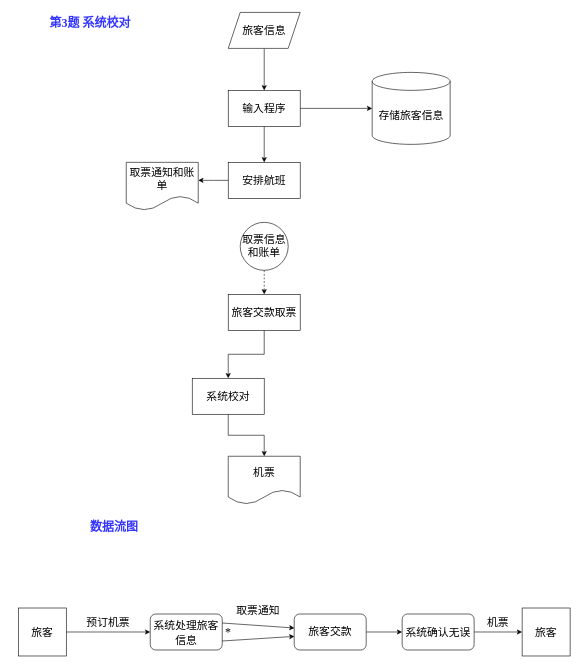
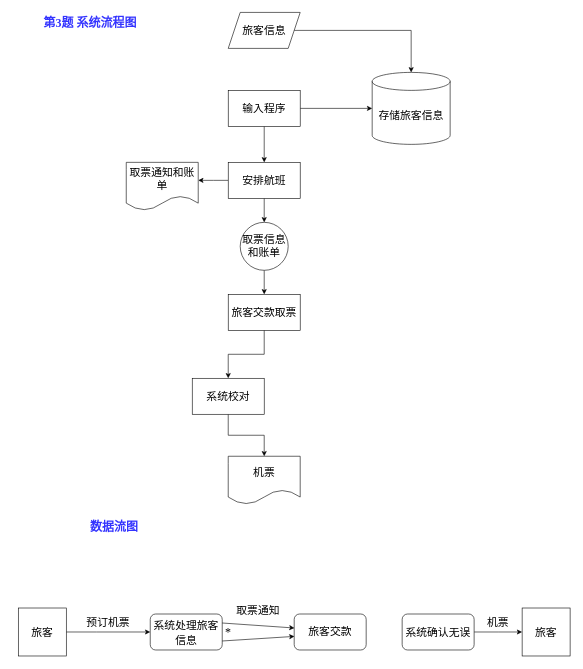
  <mxCell id="0" />
  <mxCell id="1" parent="0" />
- <mxCell id="2" value="" style="edgeStyle=orthogonalEdgeStyle;rounded=0;orthogonalLoop=1;jettySize=auto;html=1;fontFamily=Garamond;fontSize=18;" parent="1" source="3" target="6" edge="1"><mxGeometry relative="1" as="geometry" /></mxCell>
+ <mxCell id="2" value="" style="edgeStyle=orthogonalEdgeStyle;rounded=0;orthogonalLoop=1;jettySize=auto;html=1;fontFamily=Garamond;fontSize=18;" parent="1" source="3" target="7" edge="1"><mxGeometry relative="1" as="geometry" /></mxCell>
  <mxCell id="3" value="&lt;font style=&quot;font-size: 18px;&quot;&gt;旅客信息&lt;/font&gt;" style="shape=parallelogram;perimeter=parallelogramPerimeter;whiteSpace=wrap;html=1;fixedSize=1;fontFamily=Garamond;fontSize=18;" parent="1" vertex="1"><mxGeometry x="380" y="20" width="120" height="60" as="geometry" /></mxCell>
  <mxCell id="4" style="edgeStyle=orthogonalEdgeStyle;rounded=0;orthogonalLoop=1;jettySize=auto;html=1;entryX=0;entryY=0.5;entryDx=0;entryDy=0;entryPerimeter=0;fontFamily=Garamond;fontSize=18;" parent="1" source="6" target="7" edge="1"><mxGeometry relative="1" as="geometry" /></mxCell>
  <mxCell id="5" value="" style="edgeStyle=orthogonalEdgeStyle;rounded=0;orthogonalLoop=1;jettySize=auto;html=1;fontFamily=Garamond;fontSize=18;" parent="1" source="6" target="10" edge="1"><mxGeometry relative="1" as="geometry" /></mxCell>
  <mxCell id="6" value="输入程序" style="whiteSpace=wrap;html=1;fontFamily=Garamond;fontSize=18;" parent="1" vertex="1"><mxGeometry x="380" y="150" width="120" height="60" as="geometry" /></mxCell>
  <mxCell id="7" value="存储旅客信息" style="shape=cylinder3;whiteSpace=wrap;html=1;boundedLbl=1;backgroundOutline=1;size=15;fontFamily=Garamond;fontSize=18;" parent="1" vertex="1"><mxGeometry x="620" y="120" width="130" height="120" as="geometry" /></mxCell>
  <mxCell id="8" value="" style="edgeStyle=orthogonalEdgeStyle;rounded=0;orthogonalLoop=1;jettySize=auto;html=1;fontFamily=Garamond;fontSize=18;" parent="1" source="10" edge="1"><mxGeometry relative="1" as="geometry"><mxPoint x="330" y="300" as="targetPoint" /></mxGeometry></mxCell>
+ <mxCell id="9" value="" style="edgeStyle=orthogonalEdgeStyle;rounded=0;orthogonalLoop=1;jettySize=auto;html=1;fontFamily=Garamond;fontSize=18;" parent="1" source="10" target="18" edge="1"><mxGeometry relative="1" as="geometry" /></mxCell>
  <mxCell id="10" value="安排航班" style="whiteSpace=wrap;html=1;fontSize=18;fontFamily=Garamond;" parent="1" vertex="1"><mxGeometry x="380" y="270" width="120" height="60" as="geometry" /></mxCell>
  <mxCell id="11" value="取票通知和账单" style="shape=document;whiteSpace=wrap;html=1;boundedLbl=1;fontSize=18;fontFamily=Garamond;" parent="1" vertex="1"><mxGeometry x="210" y="270" width="120" height="80" as="geometry" /></mxCell>
  <mxCell id="12" value="" style="edgeStyle=orthogonalEdgeStyle;rounded=0;orthogonalLoop=1;jettySize=auto;html=1;fontFamily=Garamond;fontSize=18;" parent="1" source="13" target="15" edge="1"><mxGeometry relative="1" as="geometry" /></mxCell>
  <mxCell id="13" value="旅客交款取票" style="whiteSpace=wrap;html=1;fontSize=18;fontFamily=Garamond;" parent="1" vertex="1"><mxGeometry x="380" y="490" width="120" height="60" as="geometry" /></mxCell>
  <mxCell id="14" value="" style="edgeStyle=orthogonalEdgeStyle;rounded=0;orthogonalLoop=1;jettySize=auto;html=1;fontFamily=Garamond;fontSize=18;" parent="1" source="15" target="16" edge="1"><mxGeometry relative="1" as="geometry" /></mxCell>
  <mxCell id="15" value="系统校对" style="whiteSpace=wrap;html=1;fontSize=18;fontFamily=Garamond;" parent="1" vertex="1"><mxGeometry x="320" y="630" width="120" height="60" as="geometry" /></mxCell>
  <mxCell id="16" value="机票" style="shape=document;whiteSpace=wrap;html=1;boundedLbl=1;fontSize=18;fontFamily=Garamond;" parent="1" vertex="1"><mxGeometry x="380" y="760" width="120" height="80" as="geometry" /></mxCell>
- <mxCell id="17" value="" style="edgeStyle=orthogonalEdgeStyle;rounded=0;orthogonalLoop=1;jettySize=auto;html=1;fontFamily=Garamond;fontSize=18;dashed=1;" parent="1" source="18" target="13" edge="1"><mxGeometry relative="1" as="geometry" /></mxCell>
+ <mxCell id="17" value="" style="edgeStyle=orthogonalEdgeStyle;rounded=0;orthogonalLoop=1;jettySize=auto;html=1;fontFamily=Garamond;fontSize=18;" parent="1" source="18" target="13" edge="1"><mxGeometry relative="1" as="geometry" /></mxCell>
  <mxCell id="18" value="取票信息和账单" style="ellipse;whiteSpace=wrap;html=1;aspect=fixed;fontFamily=Garamond;fontSize=18;" parent="1" vertex="1"><mxGeometry x="400" y="370" width="80" height="80" as="geometry" /></mxCell>
- <mxCell id="19" value="&lt;font size=&quot;1&quot; color=&quot;#3333ff&quot;&gt;&lt;b style=&quot;font-size: 20px;&quot;&gt;第3题 系统校对&lt;/b&gt;&lt;/font&gt;" style="text;html=1;strokeColor=none;fillColor=none;align=center;verticalAlign=middle;whiteSpace=wrap;rounded=0;fontFamily=Garamond;fontSize=18;" parent="1" vertex="1"><mxGeometry x="20" y="23" width="260" height="30" as="geometry" /></mxCell>
+ <mxCell id="19" value="&lt;font size=&quot;1&quot; color=&quot;#3333ff&quot;&gt;&lt;b style=&quot;font-size: 20px;&quot;&gt;第3题 系统流程图&lt;/b&gt;&lt;/font&gt;" style="text;html=1;strokeColor=none;fillColor=none;align=center;verticalAlign=middle;whiteSpace=wrap;rounded=0;fontFamily=Garamond;fontSize=18;" parent="1" vertex="1"><mxGeometry x="20" y="23" width="260" height="30" as="geometry" /></mxCell>
  <mxCell id="20" value="&lt;font size=&quot;1&quot; color=&quot;#3333ff&quot;&gt;&lt;b style=&quot;font-size: 20px;&quot;&gt;数据流图&lt;/b&gt;&lt;/font&gt;" style="text;html=1;strokeColor=none;fillColor=none;align=center;verticalAlign=middle;whiteSpace=wrap;rounded=0;fontFamily=Garamond;fontSize=18;" parent="1" vertex="1"><mxGeometry x="60" y="863" width="260" height="30" as="geometry" /></mxCell>
  <mxCell id="21" value="" style="edgeStyle=orthogonalEdgeStyle;rounded=0;orthogonalLoop=1;jettySize=auto;html=1;fontFamily=Garamond;fontSize=18;fontColor=#000000;" parent="1" source="22" target="23" edge="1"><mxGeometry relative="1" as="geometry"><Array as="points"><mxPoint x="160" y="1053" /><mxPoint x="160" y="1053" /></Array></mxGeometry></mxCell>
  <mxCell id="22" value="&lt;font color=&quot;#000000&quot; style=&quot;font-size: 18px;&quot;&gt;旅客&lt;/font&gt;" style="whiteSpace=wrap;html=1;aspect=fixed;fontFamily=Garamond;fontSize=20;fontColor=#3333FF;" parent="1" vertex="1"><mxGeometry x="30" y="1013" width="80" height="80" as="geometry" /></mxCell>
  <mxCell id="23" value="&lt;font color=&quot;#000000&quot; style=&quot;font-size: 18px;&quot;&gt;系统处理旅客信息&lt;/font&gt;" style="rounded=1;whiteSpace=wrap;html=1;fontSize=20;fontFamily=Garamond;fontColor=#3333FF;" parent="1" vertex="1"><mxGeometry x="250" y="1023" width="120" height="60" as="geometry" /></mxCell>
  <mxCell id="24" value="预订机票" style="text;html=1;strokeColor=none;fillColor=none;align=center;verticalAlign=middle;whiteSpace=wrap;rounded=0;fontFamily=Garamond;fontSize=18;fontColor=#000000;" parent="1" vertex="1"><mxGeometry x="120" y="1023" width="120" height="30" as="geometry" /></mxCell>
- <mxCell id="25" value="" style="edgeStyle=orthogonalEdgeStyle;rounded=0;orthogonalLoop=1;jettySize=auto;html=1;fontFamily=Garamond;fontSize=18;fontColor=#000000;" parent="1" source="26" target="31" edge="1"><mxGeometry relative="1" as="geometry" /></mxCell>
  <mxCell id="26" value="&lt;p style=&quot;font-size: 18px;&quot;&gt;&lt;font color=&quot;#000000&quot;&gt;旅客交款&lt;/font&gt;&lt;/p&gt;" style="whiteSpace=wrap;html=1;fontSize=20;fontFamily=Garamond;fontColor=#3333FF;rounded=1;" parent="1" vertex="1"><mxGeometry x="490" y="1023" width="120" height="60" as="geometry" /></mxCell>
  <mxCell id="27" value="" style="endArrow=classic;html=1;rounded=0;fontFamily=Garamond;fontSize=18;fontColor=#000000;exitX=1;exitY=0.25;exitDx=0;exitDy=0;entryX=0.003;entryY=0.389;entryDx=0;entryDy=0;entryPerimeter=0;" parent="1" source="23" target="26" edge="1"><mxGeometry width="50" height="50" relative="1" as="geometry"><mxPoint x="440" y="923" as="sourcePoint" /><mxPoint x="490" y="873" as="targetPoint" /></mxGeometry></mxCell>
  <mxCell id="28" value="" style="endArrow=classic;html=1;rounded=0;fontFamily=Garamond;fontSize=18;fontColor=#000000;exitX=1;exitY=0.75;exitDx=0;exitDy=0;entryX=0.003;entryY=0.622;entryDx=0;entryDy=0;entryPerimeter=0;" parent="1" source="23" target="26" edge="1"><mxGeometry width="50" height="50" relative="1" as="geometry"><mxPoint x="380" y="1048" as="sourcePoint" /><mxPoint x="450" y="1053" as="targetPoint" /></mxGeometry></mxCell>
  <mxCell id="29" value="取票通知" style="text;html=1;strokeColor=none;fillColor=none;align=center;verticalAlign=middle;whiteSpace=wrap;rounded=0;fontFamily=Garamond;fontSize=18;fontColor=#000000;" parent="1" vertex="1"><mxGeometry x="370" y="1003" width="120" height="30" as="geometry" /></mxCell>
  <mxCell id="30" value="" style="edgeStyle=orthogonalEdgeStyle;rounded=0;orthogonalLoop=1;jettySize=auto;html=1;fontFamily=Garamond;fontSize=18;fontColor=#000000;" parent="1" source="31" edge="1"><mxGeometry relative="1" as="geometry"><mxPoint x="870" y="1053" as="targetPoint" /></mxGeometry></mxCell>
  <mxCell id="31" value="&lt;font color=&quot;#000000&quot; style=&quot;font-size: 18px;&quot;&gt;系统确认无误&lt;/font&gt;" style="whiteSpace=wrap;html=1;fontSize=20;fontFamily=Garamond;fontColor=#3333FF;rounded=1;" parent="1" vertex="1"><mxGeometry x="670" y="1023" width="120" height="60" as="geometry" /></mxCell>
  <mxCell id="32" value="&lt;font color=&quot;#000000&quot; style=&quot;font-size: 18px;&quot;&gt;旅客&lt;/font&gt;" style="whiteSpace=wrap;html=1;aspect=fixed;fontFamily=Garamond;fontSize=20;fontColor=#3333FF;" parent="1" vertex="1"><mxGeometry x="870" y="1013" width="80" height="80" as="geometry" /></mxCell>
  <mxCell id="33" value="机票" style="text;html=1;strokeColor=none;fillColor=none;align=center;verticalAlign=middle;whiteSpace=wrap;rounded=0;fontFamily=Garamond;fontSize=18;fontColor=#000000;" parent="1" vertex="1"><mxGeometry x="770" y="1023" width="120" height="30" as="geometry" /></mxCell>
  <mxCell id="34" value="&lt;font style=&quot;font-size: 20px;&quot; face=&quot;Times New Roman&quot;&gt;*&lt;/font&gt;" style="text;html=1;strokeColor=none;fillColor=none;align=center;verticalAlign=middle;whiteSpace=wrap;rounded=0;fontFamily=Garamond;fontSize=18;fontColor=#000000;" parent="1" vertex="1"><mxGeometry x="370" y="1043" width="20" height="20" as="geometry" /></mxCell>
